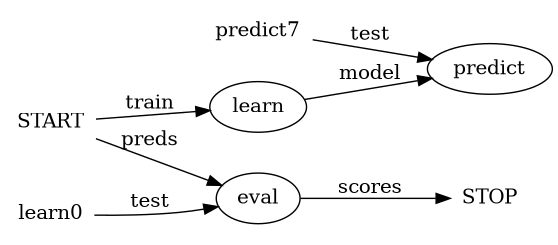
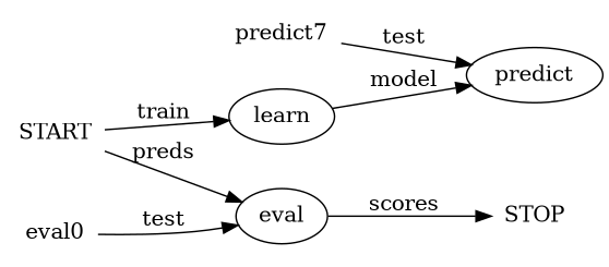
  digraph {
    rankdir=LR
    node [shape=plaintext]
    learn [shape=""]
    START
    eval [shape=""]
    predict [shape=""]
    STOP
    n6 [label=predict7]
-   eval0 [label=learn0]
+   eval0
    learn -> predict [label=model]
    START -> learn [label=train]
    START -> eval [label=preds]
    eval -> STOP [label=scores]
    n6 -> predict [label=test]
    eval0 -> eval [label=test]
  }
